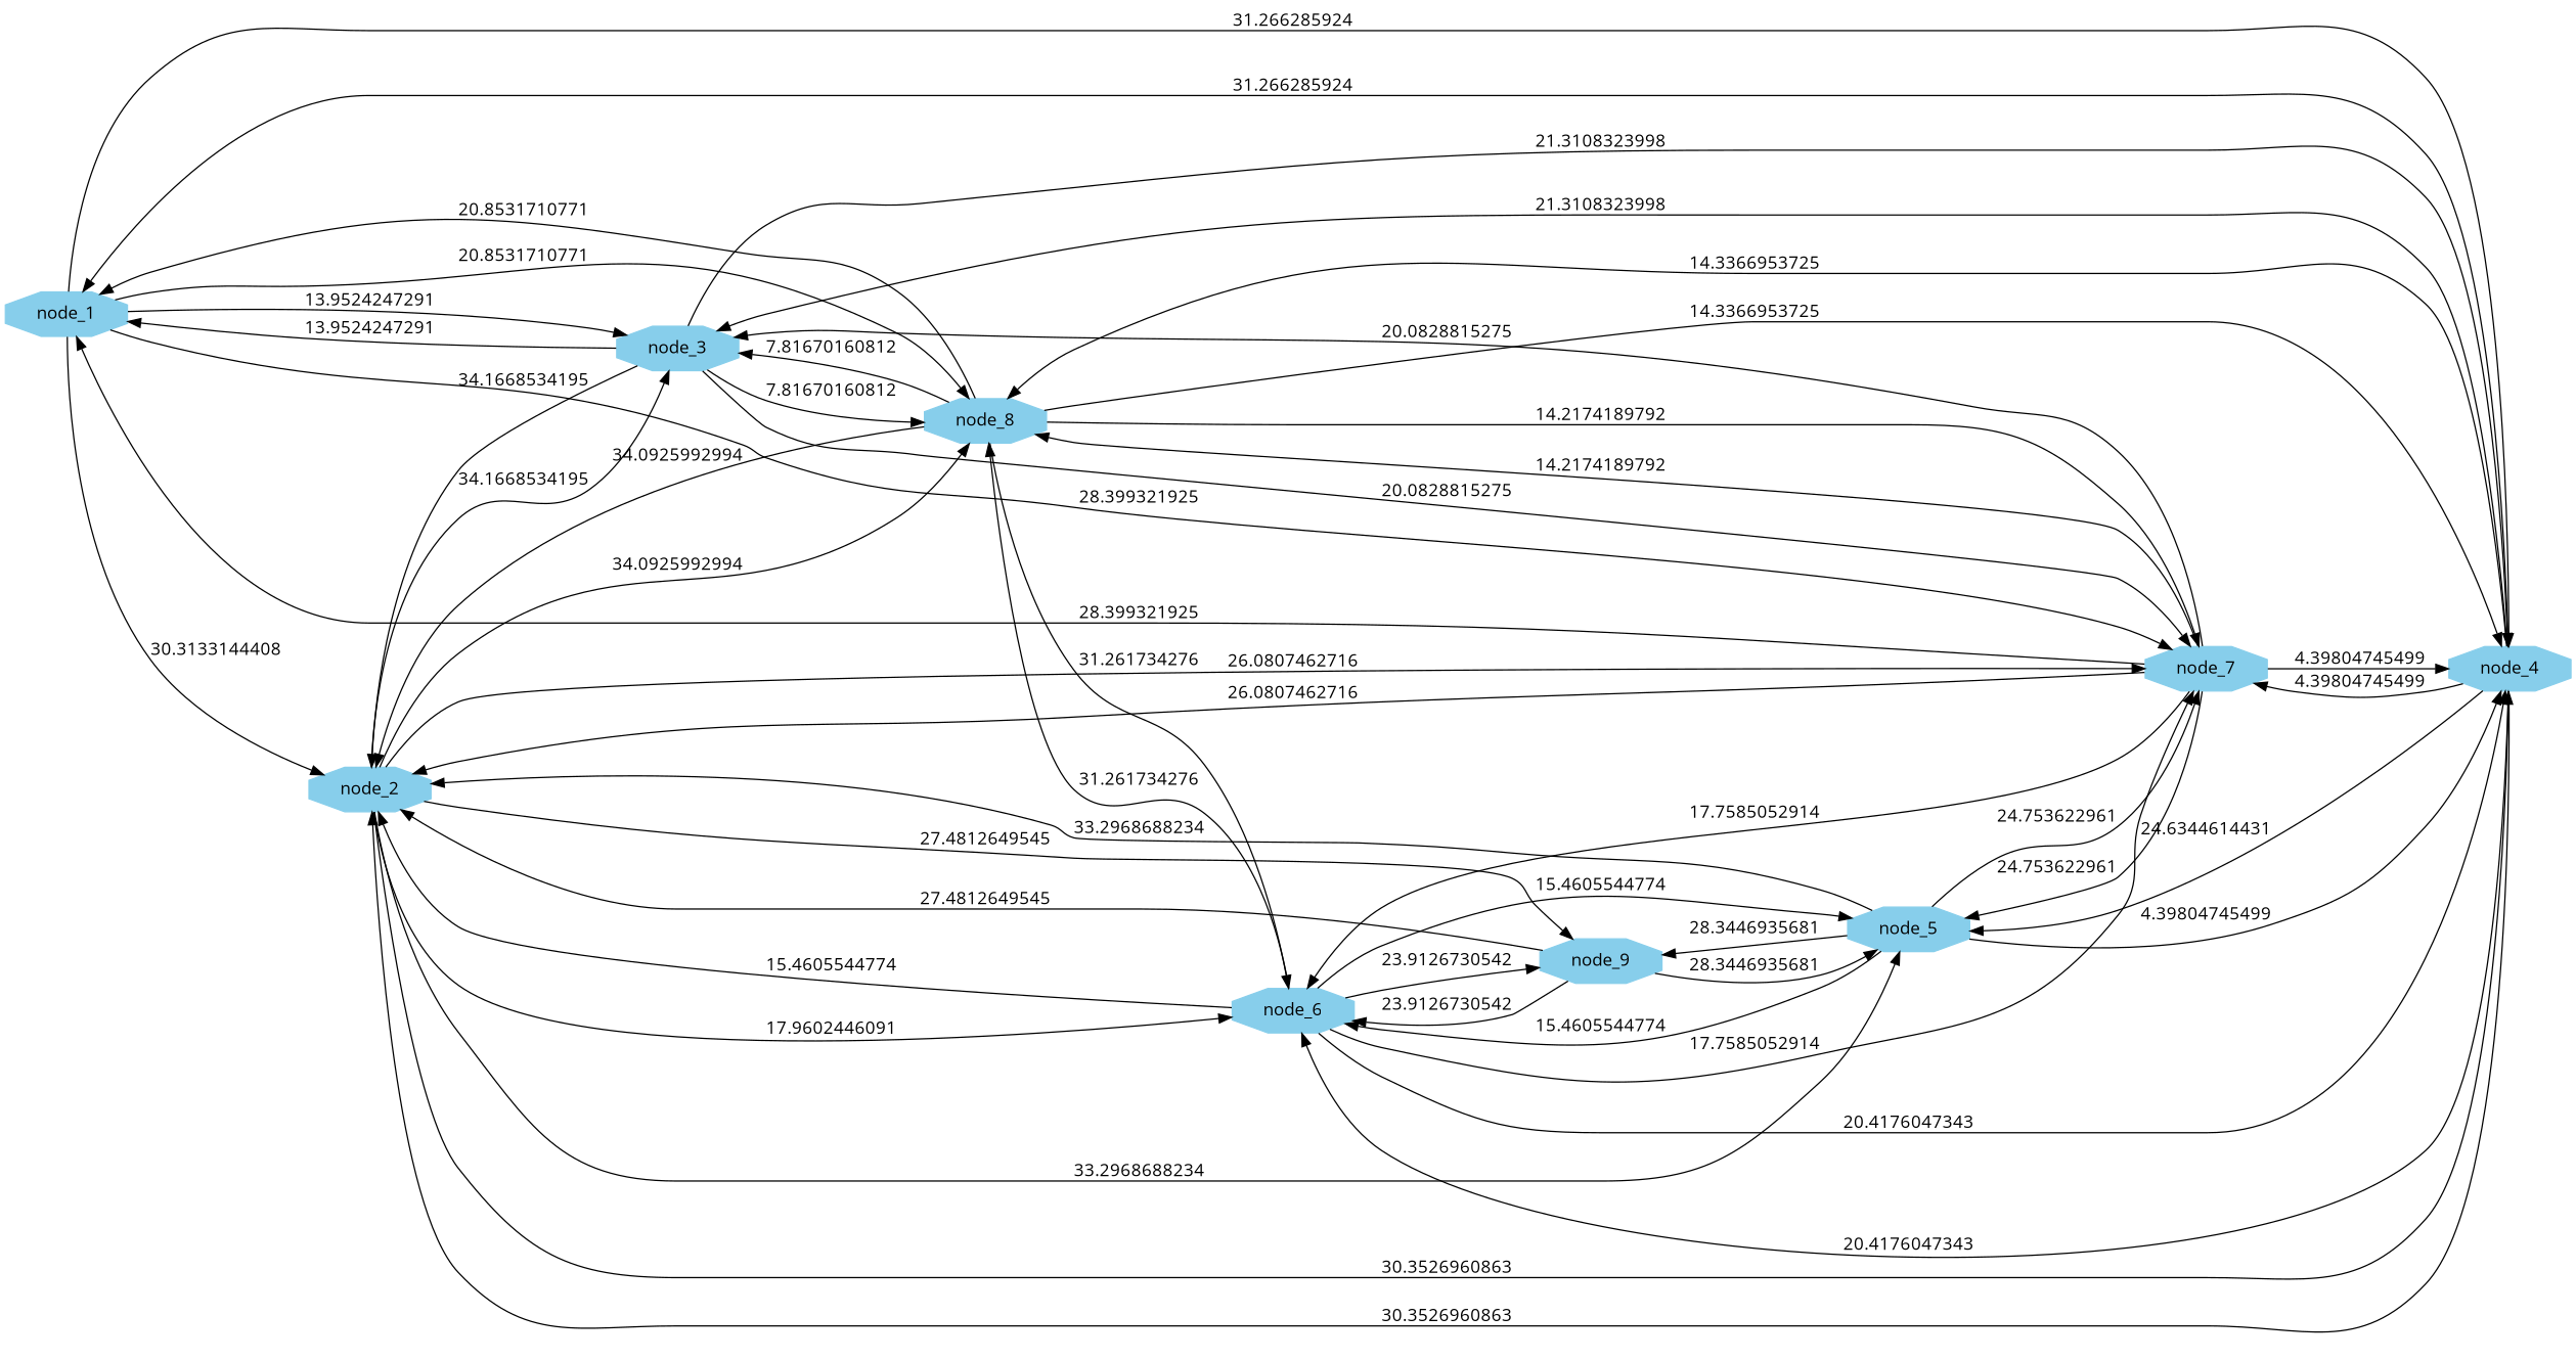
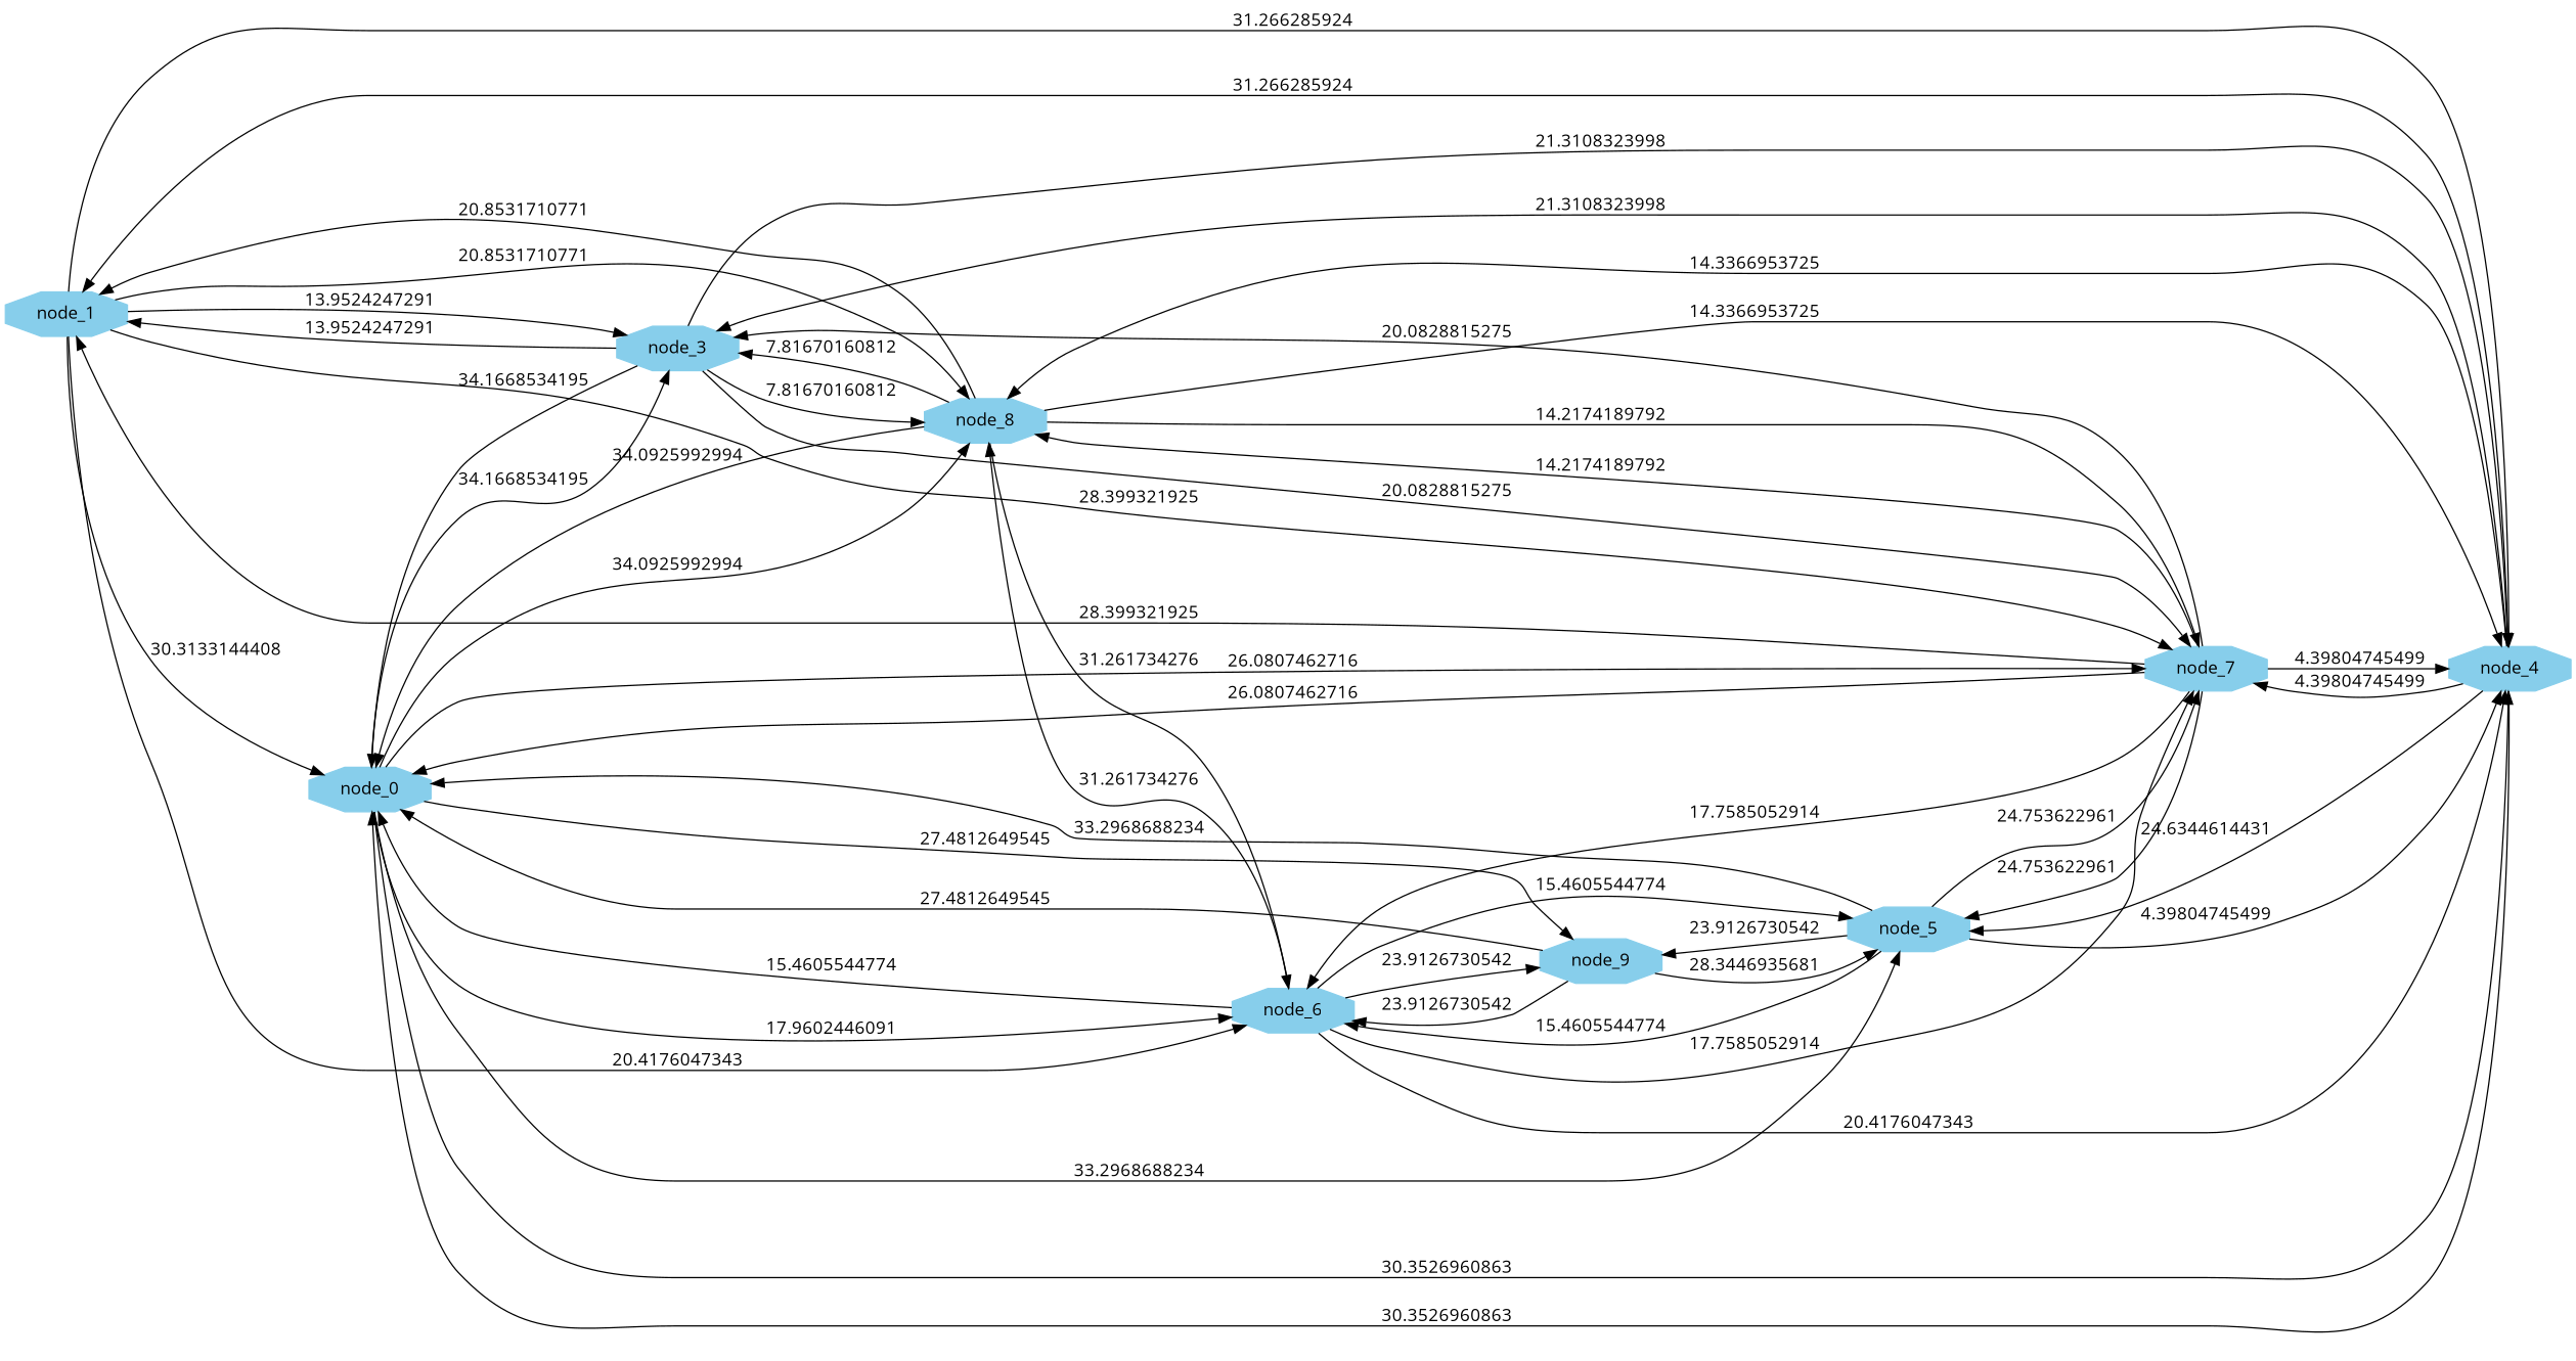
  digraph {
    aspect=1
    fontname="Open Sans"
    rankdir=LR
    node [color=skyblue fontname="Open Sans" shape=octagon style=filled]
    edge [fontname="Open Sans"]
    node_1 [height=.3 width=.3]
-   node_2 [height=.3 width=.3]
+   node_2 [height=.3 width=.3 label=node_0]
    node_3 [height=.3 width=.3]
    node_4 [height=.3 width=.3]
    node_7 [height=.3 width=.3]
    node_8 [height=.3 width=.3]
    node_5 [height=.3 width=.3]
    node_6 [height=.3 width=.3]
    node_9 [height=.3 width=.3]
    node_1 -> node_2 [label=30.3133144408]
    node_1 -> node_3 [label=13.9524247291]
    node_1 -> node_4 [label=31.266285924]
    node_1 -> node_7 [label=28.399321925]
    node_1 -> node_8 [label=20.8531710771]
    node_2 -> node_3 [label=34.1668534195]
    node_2 -> node_4 [label=30.3526960863]
    node_2 -> node_7 [label=26.0807462716]
    node_2 -> node_8 [label=34.0925992994]
    node_2 -> node_5 [label=33.2968688234]
    node_2 -> node_6 [label=17.9602446091]
    node_2 -> node_9 [label=27.4812649545]
    node_3 -> node_1 [label=13.9524247291]
    node_3 -> node_2 [label=34.1668534195]
    node_3 -> node_4 [label=21.3108323998]
    node_3 -> node_7 [label=20.0828815275]
    node_3 -> node_8 [label=7.81670160812]
    node_4 -> node_1 [label=31.266285924]
    node_4 -> node_2 [label=30.3526960863]
    node_4 -> node_3 [label=21.3108323998]
    node_4 -> node_7 [label=4.39804745499]
    node_4 -> node_8 [label=14.3366953725]
    node_4 -> node_5 [label=24.6344614431]
-   node_4 -> node_6 [label=20.4176047343]
+   node_1 -> node_6 [label=20.4176047343]
    node_7 -> node_1 [label=28.399321925]
    node_7 -> node_2 [label=26.0807462716]
    node_7 -> node_3 [label=20.0828815275]
    node_7 -> node_4 [label=4.39804745499]
    node_7 -> node_8 [label=14.2174189792]
    node_7 -> node_5 [label=24.753622961]
    node_7 -> node_6 [label=17.7585052914]
    node_8 -> node_1 [label=20.8531710771]
    node_8 -> node_2 [label=34.0925992994]
    node_8 -> node_3 [label=7.81670160812]
    node_8 -> node_4 [label=14.3366953725]
    node_8 -> node_7 [label=14.2174189792]
    node_8 -> node_6 [label=31.261734276]
    node_5 -> node_2 [label=33.2968688234]
    node_5 -> node_4 [label=4.39804745499]
    node_5 -> node_7 [label=24.753622961]
    node_5 -> node_6 [label=15.4605544774]
-   node_5 -> node_9 [label=28.3446935681]
+   node_5 -> node_9 [label=23.9126730542]
    node_6 -> node_2 [label=15.4605544774]
    node_6 -> node_4 [label=20.4176047343]
    node_6 -> node_7 [label=17.7585052914]
    node_6 -> node_8 [label=31.261734276]
    node_6 -> node_5 [label=15.4605544774]
    node_6 -> node_9 [label=23.9126730542]
    node_9 -> node_2 [label=27.4812649545]
    node_9 -> node_5 [label=28.3446935681]
    node_9 -> node_6 [label=23.9126730542]
  }
